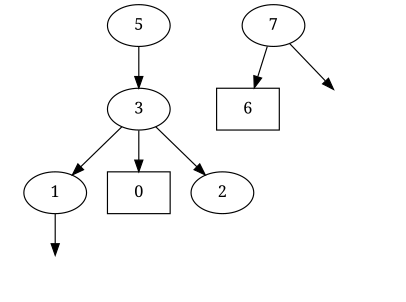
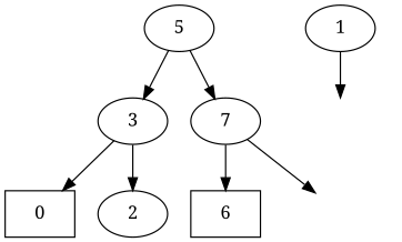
  digraph {
    fontname="Noto Serif"
    node [fontname="Noto Serif"]
    edge [fontname="Noto Serif"]
    5
    3
    7
    1
    n5 [label=0 shape=rectangle]
    2 [shape=ellipse]
    6 [shape=rectangle]
    empty1 [style=invis]
    empty0 [style=invis]
    5 -> 3
-   3 -> 1
+   5 -> 7
    3 -> n5
    3 -> 2
    7 -> 6
    7 -> empty1
    1 -> empty0
  }
